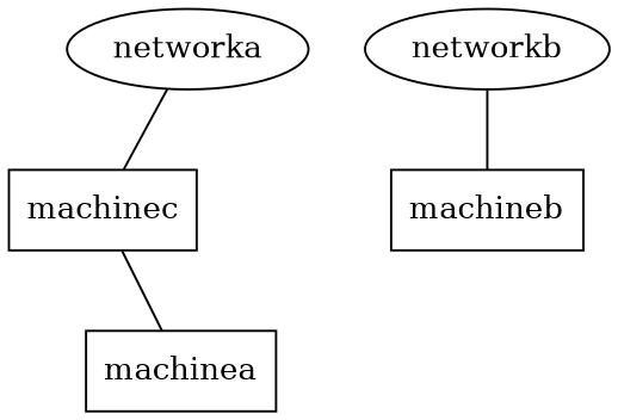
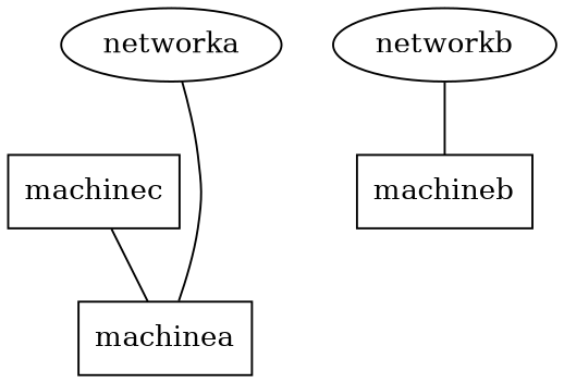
  strict graph {
    node [shape=box]
    networka [shape=""]
    machinec
    machinea
    networkb [shape=""]
    machineb
-   networka -- machinec
+   networka -- machinea
    machinec -- machinea
    networkb -- machineb
  }
